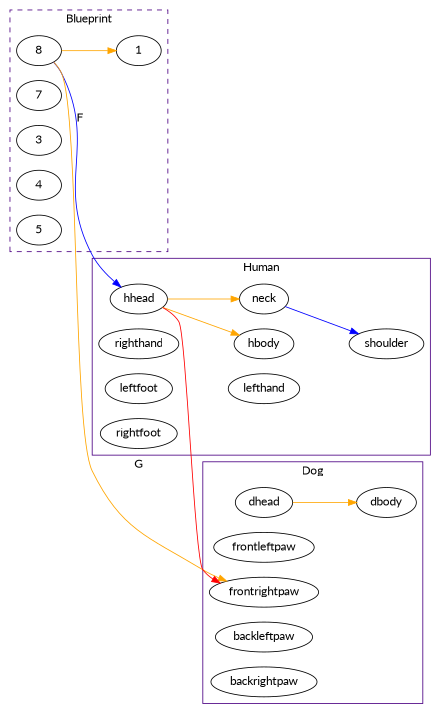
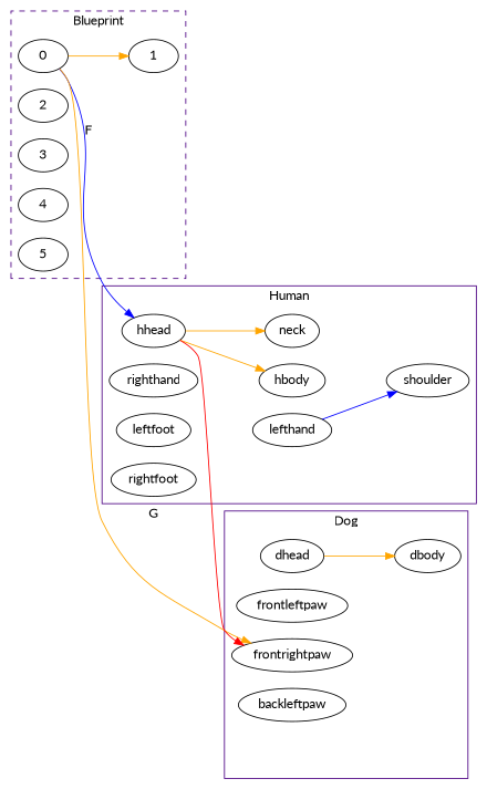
  digraph {
    fontname=Lato
    rankdir=LR
    node [fontname=Lato]
    edge [color=orange fontname=Lato]
-   0 [label=8]
+   0
    1
-   2 [label=7]
+   2
    3
    4
    5
    hhead
    hbody
    neck
    lefthand
    righthand
    leftfoot
    rightfoot
    shoulder
    dhead
    dbody
    frontleftpaw
    frontrightpaw
    backleftpaw
-   backrightpaw
    subgraph cluster_1 {
      color=indigo
      label=Blueprint
      style=dashed
      0
      1
      2
      3
      4
      5
    }
    subgraph cluster_2 {
      color=indigo
      label=Human
      hhead
      hbody
      neck
      lefthand
      righthand
      leftfoot
      rightfoot
      shoulder
    }
    subgraph cluster_3 {
      color=indigo
      label=Dog
      dhead
      dbody
      frontleftpaw
      frontrightpaw
      backleftpaw
-     backrightpaw
    }
    0 -> 1
    0 -> hhead [color=blue label=F]
    0 -> frontrightpaw [label=G]
    hhead -> hbody
    hhead -> neck
    hhead -> frontrightpaw [color=red]
-   neck -> shoulder [color=blue]
+   lefthand -> shoulder [color=blue]
    dhead -> dbody
  }
